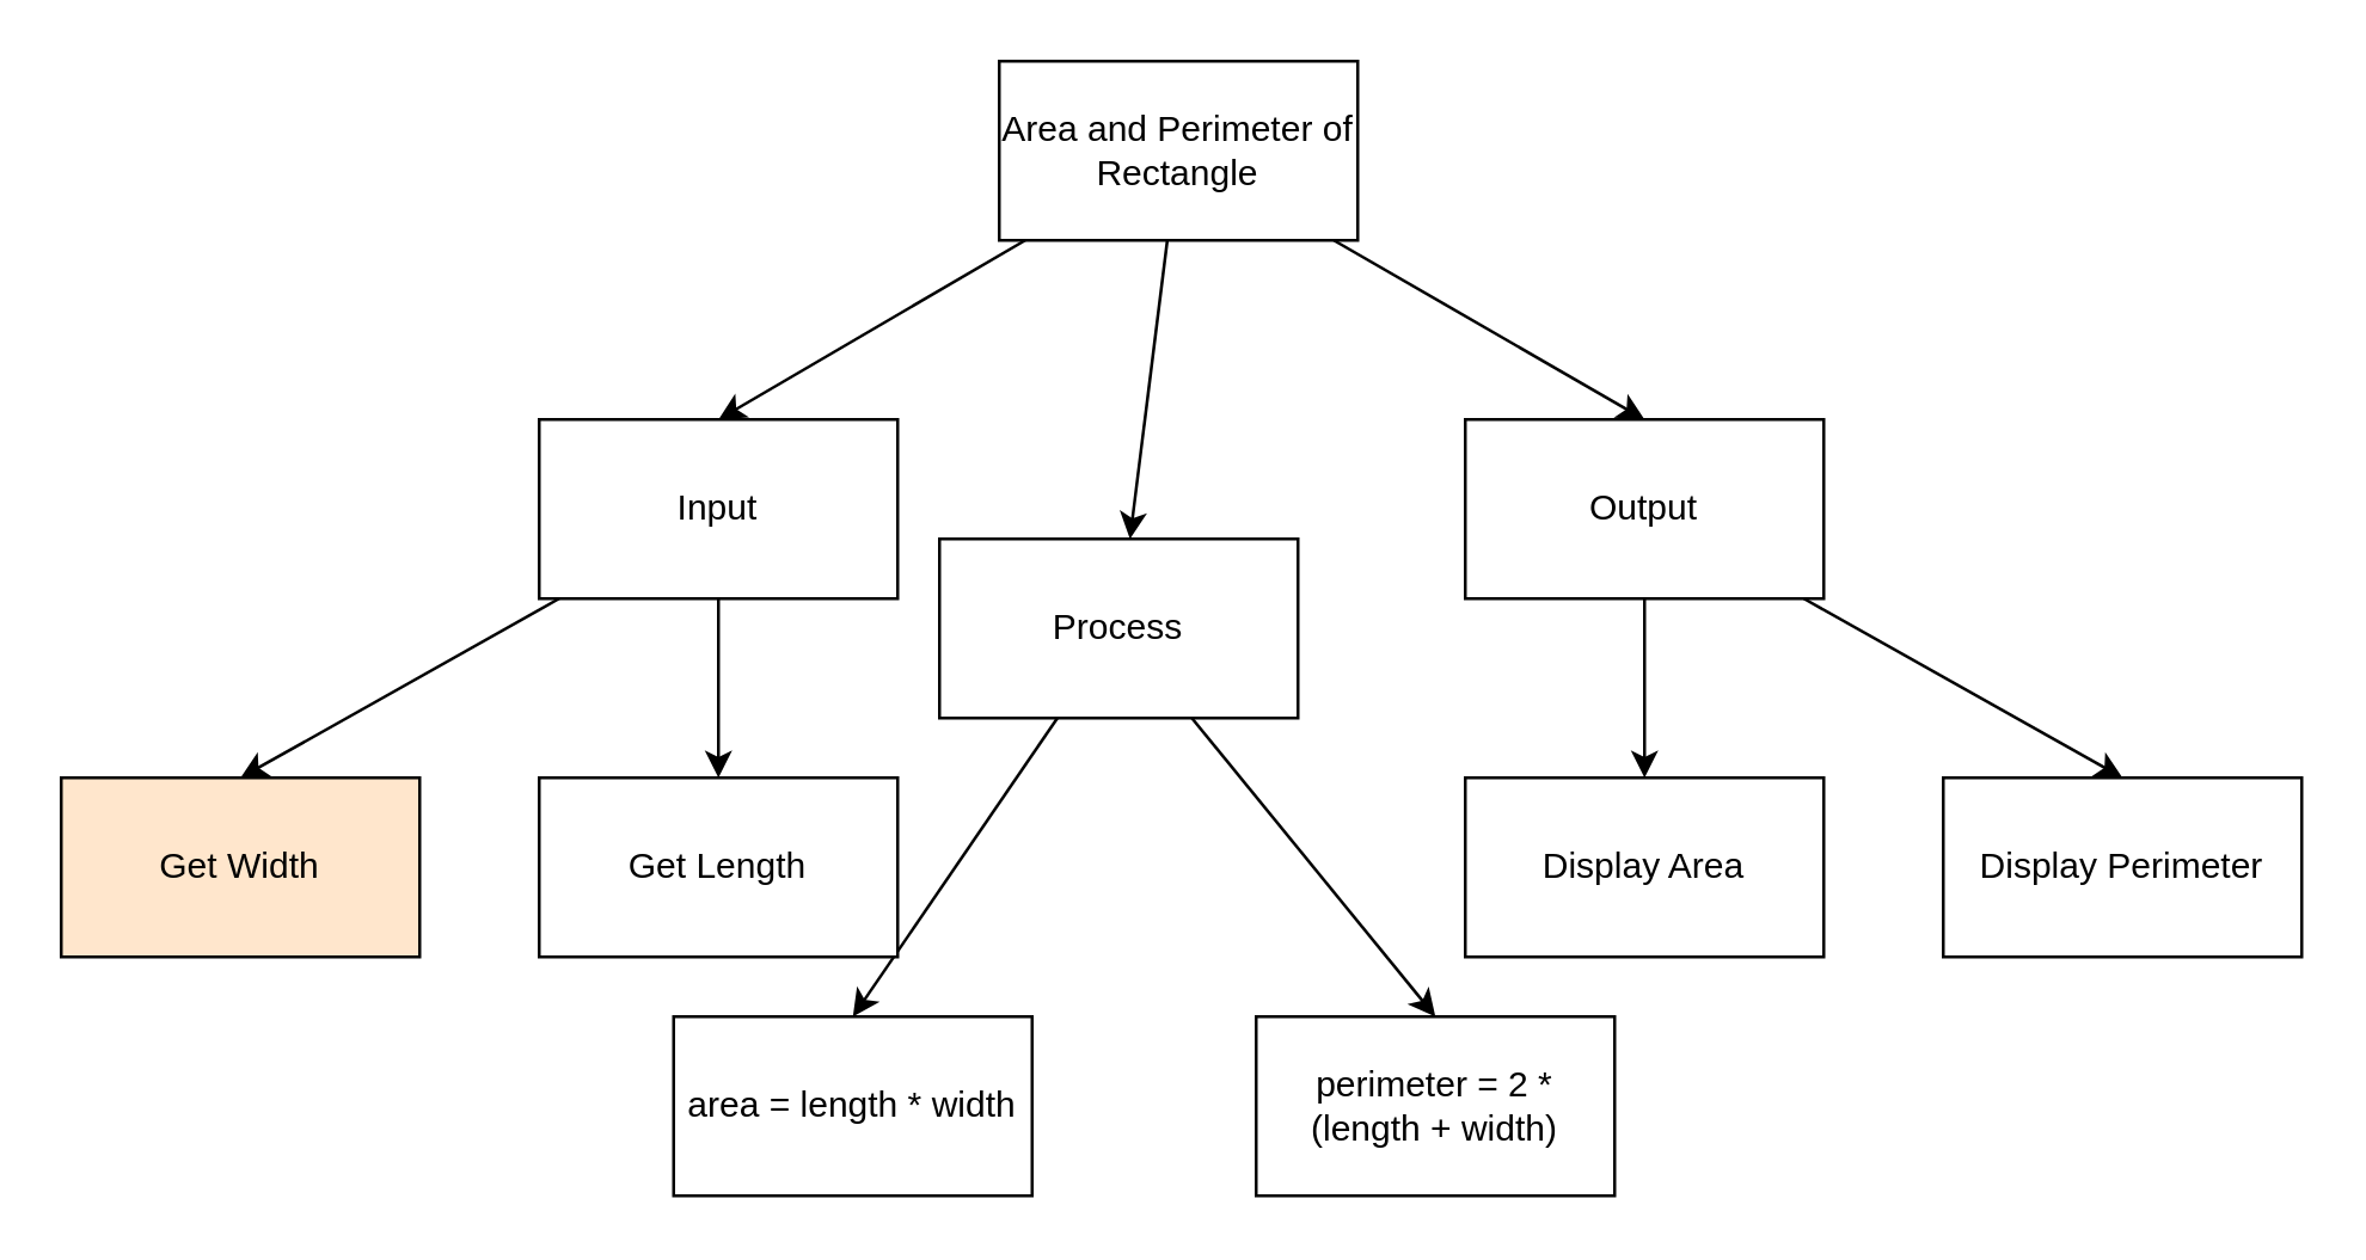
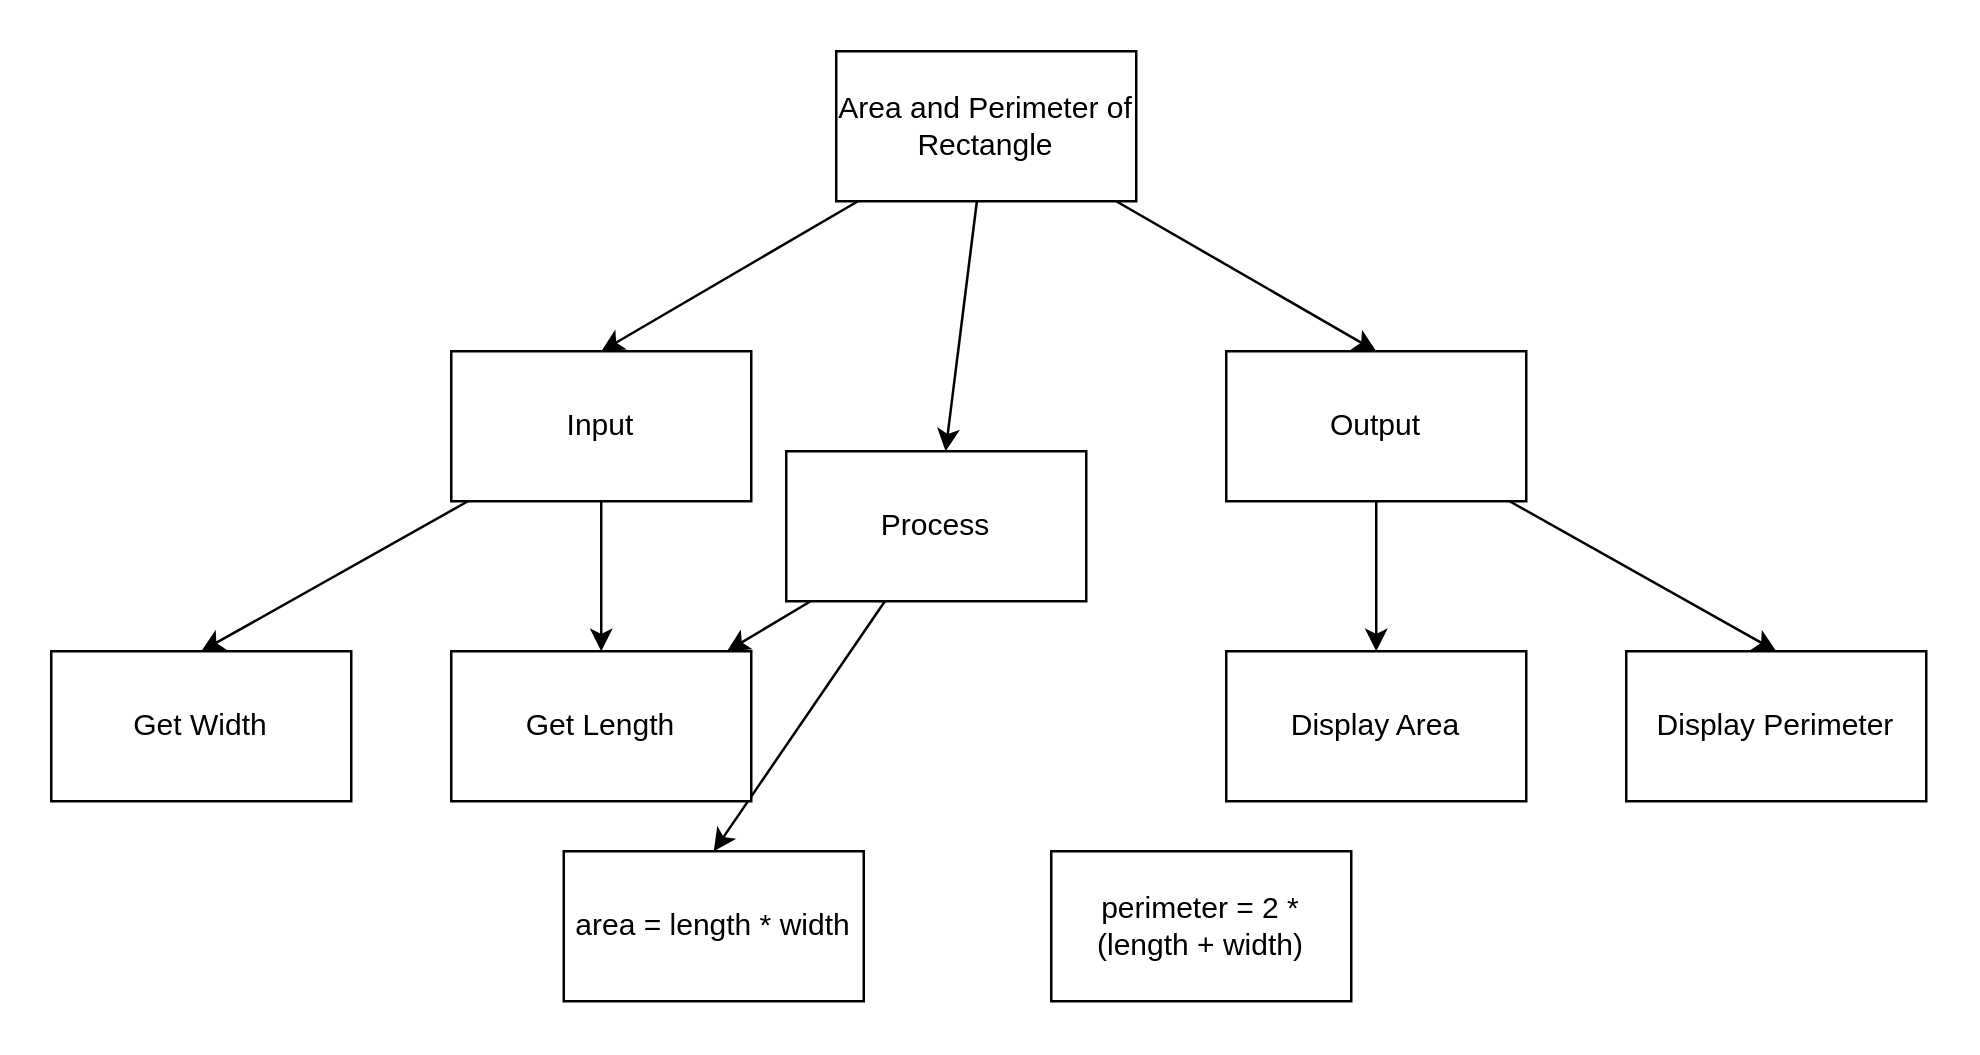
  <mxCell id="0" />
  <mxCell id="1" parent="0" />
  <mxCell id="2" style="edgeStyle=none;html=1;jumpStyle=none;" edge="1" parent="1" source="5" target="8"><mxGeometry relative="1" as="geometry" /></mxCell>
  <mxCell id="3" style="edgeStyle=none;html=1;entryX=0.5;entryY=0;entryDx=0;entryDy=0;" edge="1" parent="1" source="5" target="11"><mxGeometry relative="1" as="geometry" /></mxCell>
  <mxCell id="4" style="edgeStyle=none;html=1;entryX=0.5;entryY=0;entryDx=0;entryDy=0;jumpStyle=none;" edge="1" parent="1" source="5" target="14"><mxGeometry relative="1" as="geometry" /></mxCell>
  <mxCell id="5" value="Area and Perimeter of Rectangle" style="rounded=0;whiteSpace=wrap;html=1;" vertex="1" parent="1"><mxGeometry x="334" y="20" width="120" height="60" as="geometry" /></mxCell>
  <mxCell id="6" style="edgeStyle=none;html=1;entryX=0.5;entryY=0;entryDx=0;entryDy=0;" edge="1" parent="1" source="8" target="19"><mxGeometry relative="1" as="geometry" /></mxCell>
- <mxCell id="7" style="edgeStyle=none;html=1;entryX=0.5;entryY=0;entryDx=0;entryDy=0;" edge="1" parent="1" source="8" target="20"><mxGeometry relative="1" as="geometry" /></mxCell>
+ <mxCell id="7" style="edgeStyle=none;html=1;" edge="1" parent="1" source="8" target="15"><mxGeometry relative="1" as="geometry" /></mxCell>
  <mxCell id="8" value="Process" style="rounded=0;whiteSpace=wrap;html=1;" vertex="1" parent="1"><mxGeometry x="314" y="180" width="120" height="60" as="geometry" /></mxCell>
  <mxCell id="9" style="edgeStyle=none;html=1;" edge="1" parent="1" source="11" target="15"><mxGeometry relative="1" as="geometry" /></mxCell>
  <mxCell id="10" style="edgeStyle=none;html=1;entryX=0.5;entryY=0;entryDx=0;entryDy=0;" edge="1" parent="1" source="11" target="16"><mxGeometry relative="1" as="geometry" /></mxCell>
  <mxCell id="11" value="Input" style="rounded=0;whiteSpace=wrap;html=1;" vertex="1" parent="1"><mxGeometry x="180" y="140" width="120" height="60" as="geometry" /></mxCell>
  <mxCell id="12" style="edgeStyle=none;html=1;entryX=0.5;entryY=0;entryDx=0;entryDy=0;" edge="1" parent="1" source="14" target="17"><mxGeometry relative="1" as="geometry" /></mxCell>
  <mxCell id="13" style="edgeStyle=none;html=1;entryX=0.5;entryY=0;entryDx=0;entryDy=0;" edge="1" parent="1" source="14" target="18"><mxGeometry relative="1" as="geometry" /></mxCell>
  <mxCell id="14" value="Output" style="rounded=0;whiteSpace=wrap;html=1;" vertex="1" parent="1"><mxGeometry x="490" y="140" width="120" height="60" as="geometry" /></mxCell>
  <mxCell id="15" value="Get Length" style="rounded=0;whiteSpace=wrap;html=1;" vertex="1" parent="1"><mxGeometry x="180" y="260" width="120" height="60" as="geometry" /></mxCell>
- <mxCell id="16" value="Get Width" style="rounded=0;whiteSpace=wrap;html=1;fillColor=#ffe6cc;" vertex="1" parent="1"><mxGeometry x="20" y="260" width="120" height="60" as="geometry" /></mxCell>
+ <mxCell id="16" value="Get Width" style="rounded=0;whiteSpace=wrap;html=1;" vertex="1" parent="1"><mxGeometry x="20" y="260" width="120" height="60" as="geometry" /></mxCell>
  <mxCell id="17" value="Display Area" style="rounded=0;whiteSpace=wrap;html=1;" vertex="1" parent="1"><mxGeometry x="490" y="260" width="120" height="60" as="geometry" /></mxCell>
  <mxCell id="18" value="Display Perimeter" style="rounded=0;whiteSpace=wrap;html=1;" vertex="1" parent="1"><mxGeometry x="650" y="260" width="120" height="60" as="geometry" /></mxCell>
  <mxCell id="19" value="area = length * width" style="rounded=0;whiteSpace=wrap;html=1;" vertex="1" parent="1"><mxGeometry x="225" y="340" width="120" height="60" as="geometry" /></mxCell>
  <mxCell id="20" value="perimeter = 2 * (length + width)" style="rounded=0;whiteSpace=wrap;html=1;" vertex="1" parent="1"><mxGeometry x="420" y="340" width="120" height="60" as="geometry" /></mxCell>
